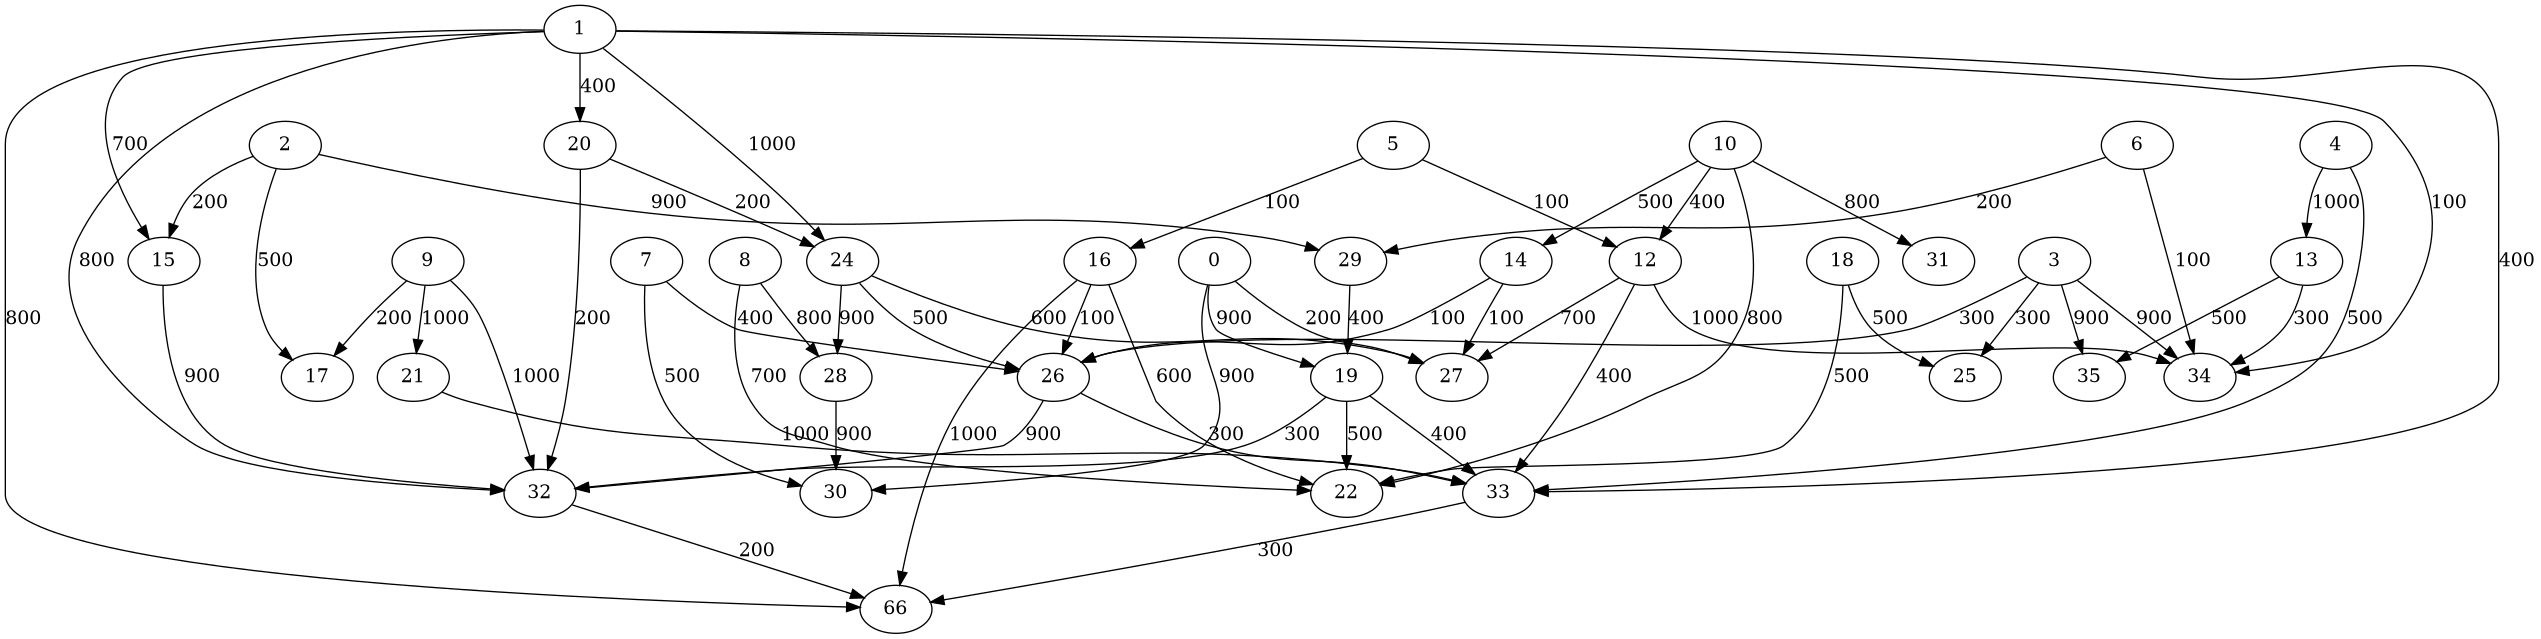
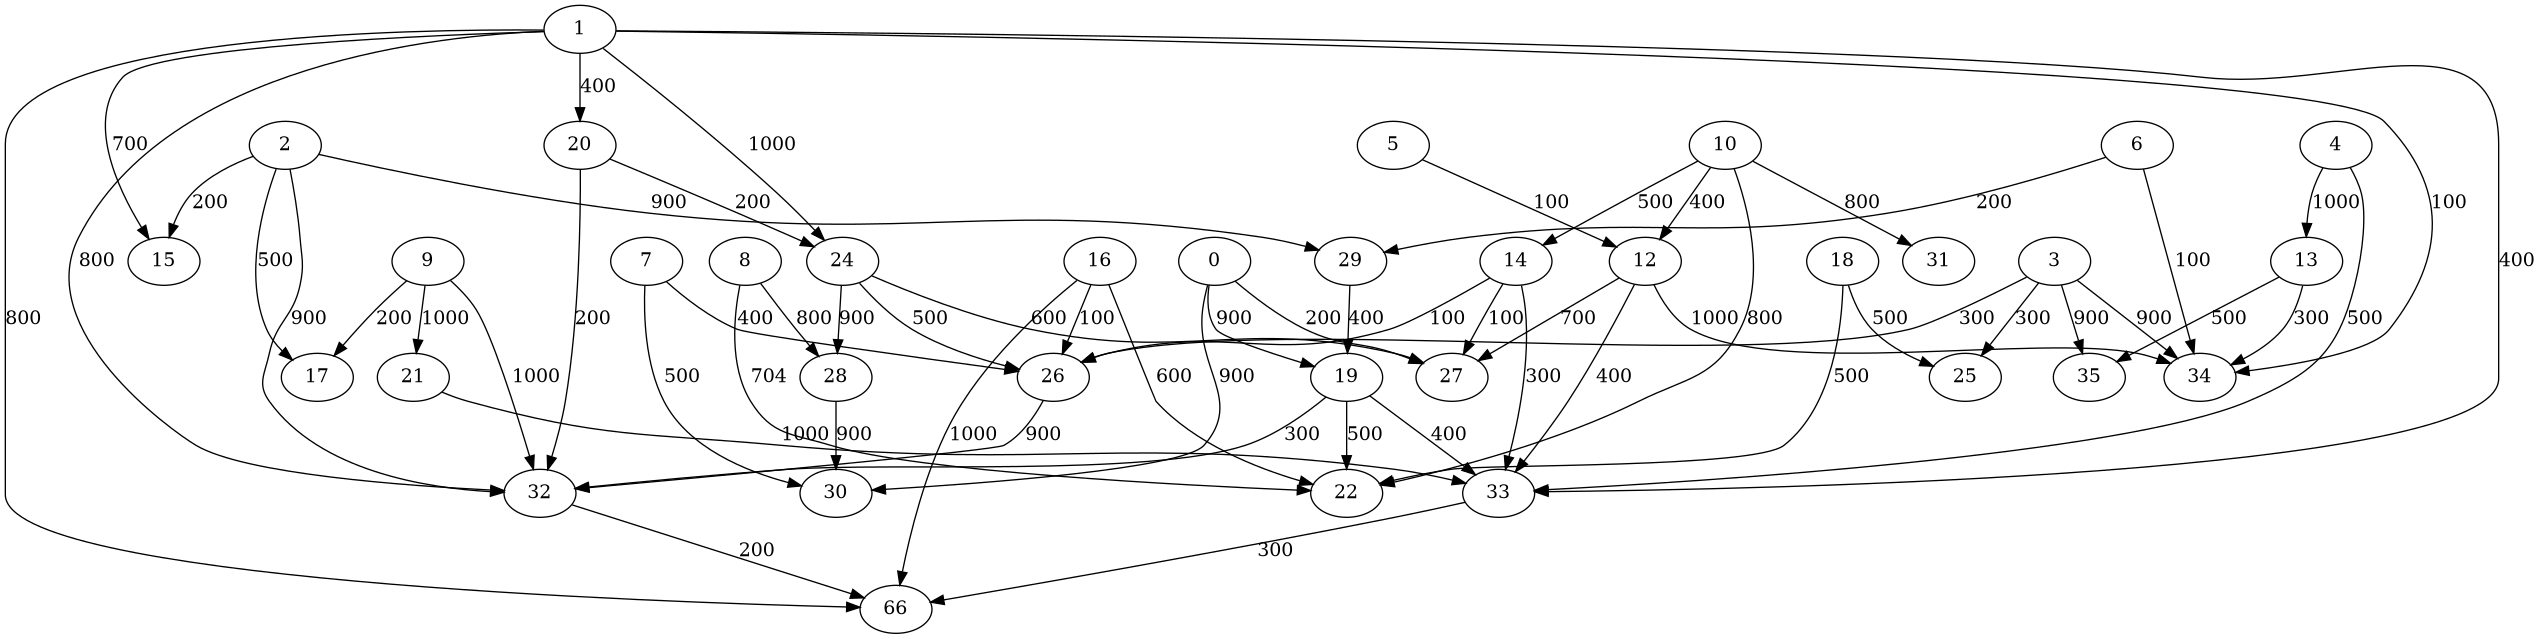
  digraph {
    1
    15
    20
    24
    32
    33
    34
    n8 [label=66]
    27
    26
    28
    2
    17
    29
    19
    4
    13
    35
    5
    12
    16
    22
    10
    14
    31
    18
    25
    0
    30
    9
    21
    3
    8
    6
    7
    1 -> 15 [label=700]
    1 -> 20 [label=400]
    1 -> 24 [label=1000]
    1 -> 32 [label=800]
    1 -> 33 [label=400]
    1 -> 34 [label=100]
    1 -> n8 [label=800]
    20 -> 24 [label=200]
    20 -> 32 [label=200]
    24 -> 27 [label=600]
    24 -> 26 [label=500]
    24 -> 28 [label=900]
    32 -> n8 [label=200]
    33 -> n8 [label=300]
    26 -> 32 [label=900]
-   26 -> 33 [label=300]
+   14 -> 33 [label=300]
    28 -> 30 [label=900]
    2 -> 15 [label=200]
-   15 -> 32 [label=900]
+   2 -> 32 [label=900]
    2 -> 17 [label=500]
    2 -> 29 [label=900]
    29 -> 19 [label=400]
    19 -> 32 [label=300]
    19 -> 33 [label=400]
    19 -> 22 [label=500]
    4 -> 33 [label=500]
    4 -> 13 [label=1000]
    13 -> 34 [label=300]
    13 -> 35 [label=500]
    5 -> 12 [label=100]
-   5 -> 16 [label=100]
    12 -> 33 [label=400]
    12 -> 34 [label=1000]
    12 -> 27 [label=700]
    16 -> n8 [label=1000]
    16 -> 26 [label=100]
    16 -> 22 [label=600]
    10 -> 12 [label=400]
    10 -> 22 [label=800]
    10 -> 14 [label=500]
    10 -> 31 [label=800]
    14 -> 27 [label=100]
    14 -> 26 [label=100]
    18 -> 22 [label=500]
    18 -> 25 [label=500]
    0 -> 27 [label=200]
    0 -> 19 [label=900]
    0 -> 30 [label=900]
    9 -> 32 [label=1000]
    9 -> 17 [label=200]
    9 -> 21 [label=1000]
    21 -> 33 [label=1000]
    3 -> 34 [label=900]
    3 -> 26 [label=300]
    3 -> 35 [label=900]
    3 -> 25 [label=300]
    8 -> 28 [label=800]
-   8 -> 22 [label=700]
+   8 -> 22 [label=704]
    6 -> 34 [label=100]
    6 -> 29 [label=200]
    7 -> 26 [label=400]
    7 -> 30 [label=500]
  }
